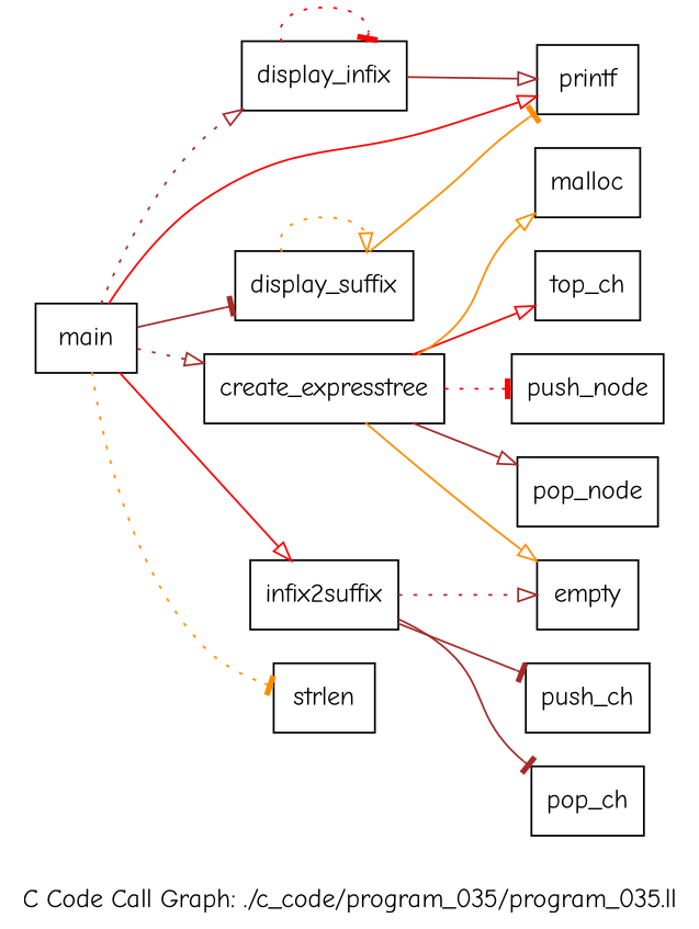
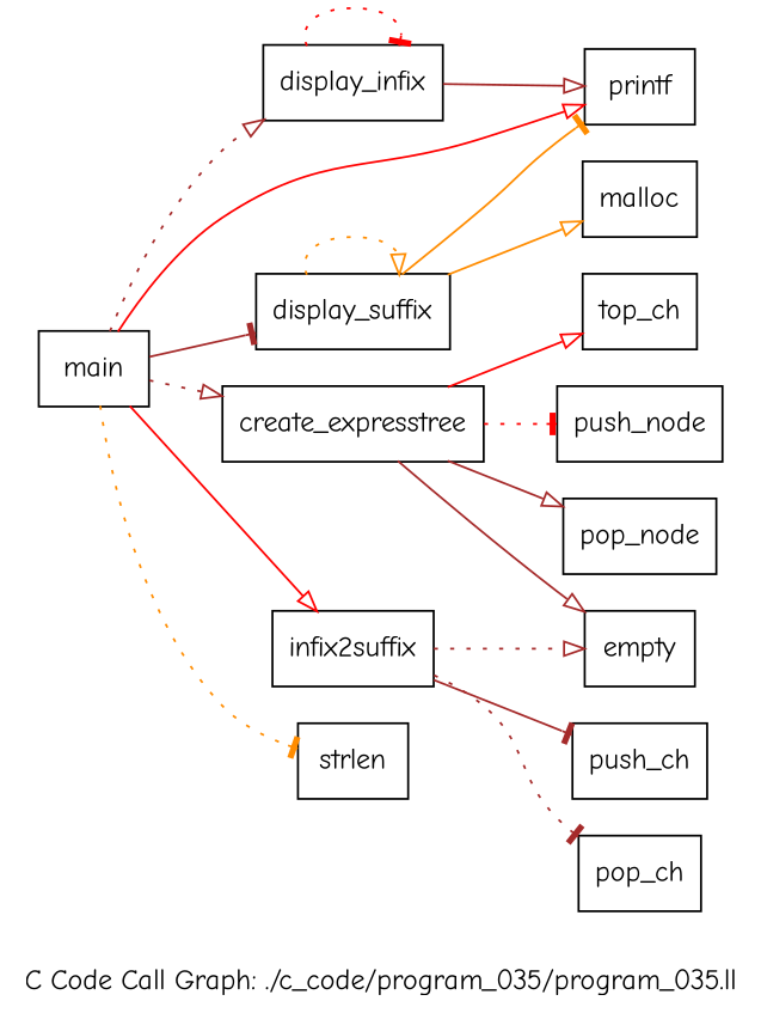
  digraph {
    fontname="Comic Neue"
    label="C Code Call Graph: ./c_code/program_035/program_035.ll"
    rankdir=LR
    node [fontname="Comic Neue" shape=record]
    edge [arrowhead=onormal color=brown fontname="Comic Neue" style=solid]
    n1 [label="{push_ch}"]
    n2 [label="{pop_ch}"]
    n3 [label="{top_ch}"]
    n4 [label="{empty}"]
    n5 [label="{push_node}"]
    n6 [label="{pop_node}"]
    n7 [label="{display_infix}"]
    n8 [label="{printf}"]
    n9 [label="{display_suffix}"]
    n10 [label="{create_expresstree}"]
    n11 [label="{malloc}"]
    n12 [label="{infix2suffix}"]
    n13 [label="{main}"]
    n14 [label="{strlen}"]
    n7 -> n7 [arrowhead=tee color=red style=dotted]
    n7 -> n8
    n9 -> n8 [arrowhead=tee color=darkorange]
    n9 -> n9 [color=darkorange style=dotted]
    n10 -> n3 [color=red]
-   n10 -> n4 [color=darkorange]
+   n10 -> n4
    n10 -> n5 [arrowhead=tee color=red style=dotted]
    n10 -> n6
-   n10 -> n11 [color=darkorange]
+   n9 -> n11 [color=darkorange]
    n12 -> n1 [arrowhead=tee]
-   n12 -> n2 [arrowhead=tee]
+   n12 -> n2 [arrowhead=tee style=dotted]
    n12 -> n4 [style=dotted]
    n13 -> n7 [style=dotted]
    n13 -> n8 [color=red]
    n13 -> n9 [arrowhead=tee]
    n13 -> n10 [style=dotted]
    n13 -> n12 [color=red]
    n13 -> n14 [arrowhead=tee color=darkorange style=dotted]
  }
